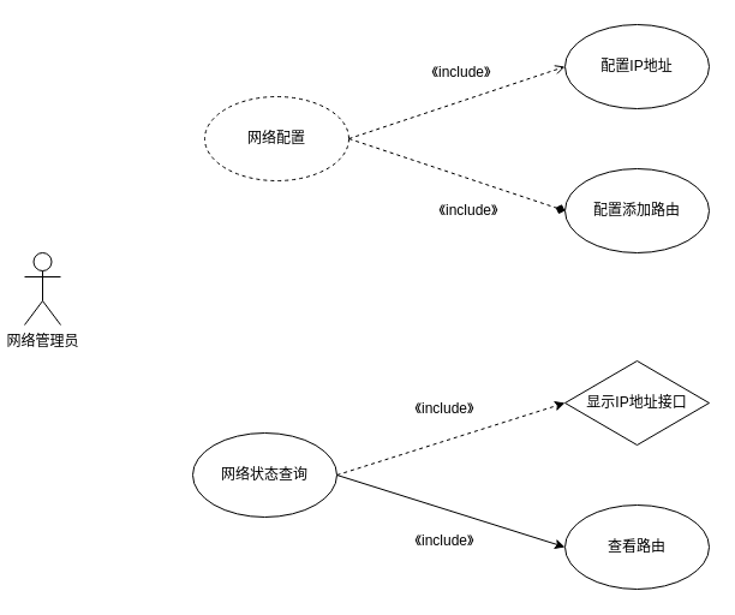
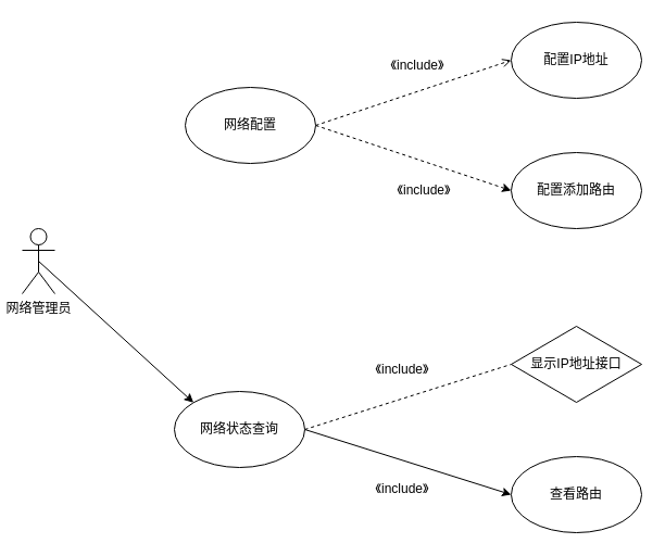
  <mxCell id="0" />
  <mxCell id="1" parent="0" />
  <mxCell id="2" value="网络管理员" style="shape=umlActor;verticalLabelPosition=bottom;verticalAlign=top;html=1;outlineConnect=0;" vertex="1" parent="1"><mxGeometry x="20" y="210" width="30" height="60" as="geometry" /></mxCell>
  <mxCell id="3" style="edgeStyle=none;rounded=0;orthogonalLoop=1;jettySize=auto;html=1;exitX=1;exitY=0.5;exitDx=0;exitDy=0;entryX=0;entryY=0.5;entryDx=0;entryDy=0;startArrow=none;startFill=0;endArrow=open;endFill=1;dashed=1;" edge="1" parent="1" source="5" target="9"><mxGeometry relative="1" as="geometry" /></mxCell>
- <mxCell id="4" style="edgeStyle=none;rounded=0;orthogonalLoop=1;jettySize=auto;html=1;exitX=1;exitY=0.5;exitDx=0;exitDy=0;entryX=0;entryY=0.5;entryDx=0;entryDy=0;startArrow=none;startFill=0;endArrow=diamond;endFill=1;dashed=1;" edge="1" parent="1" source="5" target="10"><mxGeometry relative="1" as="geometry" /></mxCell>
- <mxCell id="5" value="网络配置" style="ellipse;whiteSpace=wrap;html=1;dashed=1;" vertex="1" parent="1"><mxGeometry x="170" y="80" width="120" height="70" as="geometry" /></mxCell>
- <mxCell id="6" value="" style="edgeStyle=none;rounded=0;orthogonalLoop=1;jettySize=auto;exitX=1;exitY=0.5;exitDx=0;exitDy=0;entryX=0;entryY=0.5;entryDx=0;entryDy=0;startArrow=none;startFill=0;endArrow=classic;endFill=1;dashed=1;align=center;html=1;" edge="1" parent="1" source="8" target="11"><mxGeometry relative="1" as="geometry" /></mxCell>
+ <mxCell id="4" style="edgeStyle=none;rounded=0;orthogonalLoop=1;jettySize=auto;html=1;exitX=1;exitY=0.5;exitDx=0;exitDy=0;entryX=0;entryY=0.5;entryDx=0;entryDy=0;startArrow=none;startFill=0;endArrow=classic;endFill=1;dashed=1;" edge="1" parent="1" source="5" target="10"><mxGeometry relative="1" as="geometry" /></mxCell>
+ <mxCell id="5" value="网络配置" style="ellipse;whiteSpace=wrap;html=1;" vertex="1" parent="1"><mxGeometry x="170" y="80" width="120" height="70" as="geometry" /></mxCell>
+ <mxCell id="6" value="" style="edgeStyle=none;rounded=0;orthogonalLoop=1;jettySize=auto;exitX=1;exitY=0.5;exitDx=0;exitDy=0;entryX=0;entryY=0.5;entryDx=0;entryDy=0;startArrow=none;startFill=0;endArrow=none;endFill=1;dashed=1;align=center;html=1;" edge="1" parent="1" source="8" target="11"><mxGeometry relative="1" as="geometry" /></mxCell>
  <mxCell id="7" style="edgeStyle=none;rounded=0;orthogonalLoop=1;jettySize=auto;html=1;exitX=1;exitY=0.5;exitDx=0;exitDy=0;entryX=0;entryY=0.5;entryDx=0;entryDy=0;startArrow=none;startFill=0;endArrow=classic;endFill=1;dashed=0;" edge="1" parent="1" source="8" target="13"><mxGeometry relative="1" as="geometry" /></mxCell>
  <mxCell id="8" value="网络状态查询" style="ellipse;whiteSpace=wrap;html=1;" vertex="1" parent="1"><mxGeometry x="160" y="360" width="120" height="70" as="geometry" /></mxCell>
  <mxCell id="9" value="配置IP地址" style="ellipse;whiteSpace=wrap;html=1;" vertex="1" parent="1"><mxGeometry x="470" y="20" width="120" height="70" as="geometry" /></mxCell>
  <mxCell id="10" value="配置添加路由" style="ellipse;whiteSpace=wrap;html=1;" vertex="1" parent="1"><mxGeometry x="470" y="140" width="120" height="70" as="geometry" /></mxCell>
  <mxCell id="11" value="显示IP地址接口" style="rhombus;whiteSpace=wrap;html=1;" vertex="1" parent="1"><mxGeometry x="470" y="300" width="120" height="70" as="geometry" /></mxCell>
  <mxCell id="12" value="《include》" style="rounded=0;whiteSpace=wrap;html=1;fillColor=none;strokeColor=none;" vertex="1" parent="1"><mxGeometry x="310" y="310" width="120" height="60" as="geometry" /></mxCell>
  <mxCell id="13" value="查看路由" style="ellipse;whiteSpace=wrap;html=1;" vertex="1" parent="1"><mxGeometry x="470" y="420" width="120" height="70" as="geometry" /></mxCell>
+ <mxCell id="14" style="edgeStyle=none;rounded=0;orthogonalLoop=1;jettySize=auto;html=1;exitX=0.5;exitY=0.5;exitDx=0;exitDy=0;exitPerimeter=0;entryX=0;entryY=0;entryDx=0;entryDy=0;" edge="1" parent="1" source="2" target="8"><mxGeometry relative="1" as="geometry"><mxPoint x="150" y="280" as="sourcePoint" /><mxPoint x="304.618" y="180.886" as="targetPoint" /></mxGeometry></mxCell>
  <mxCell id="15" value="《include》" style="rounded=0;whiteSpace=wrap;html=1;fillColor=none;strokeColor=none;" vertex="1" parent="1"><mxGeometry x="324" y="30" width="120" height="60" as="geometry" /></mxCell>
  <mxCell id="16" value="《include》" style="rounded=0;whiteSpace=wrap;html=1;fillColor=none;strokeColor=none;" vertex="1" parent="1"><mxGeometry x="330" y="145" width="120" height="60" as="geometry" /></mxCell>
  <mxCell id="17" value="《include》" style="rounded=0;whiteSpace=wrap;html=1;fillColor=none;strokeColor=none;" vertex="1" parent="1"><mxGeometry x="310" y="420" width="120" height="60" as="geometry" /></mxCell>
